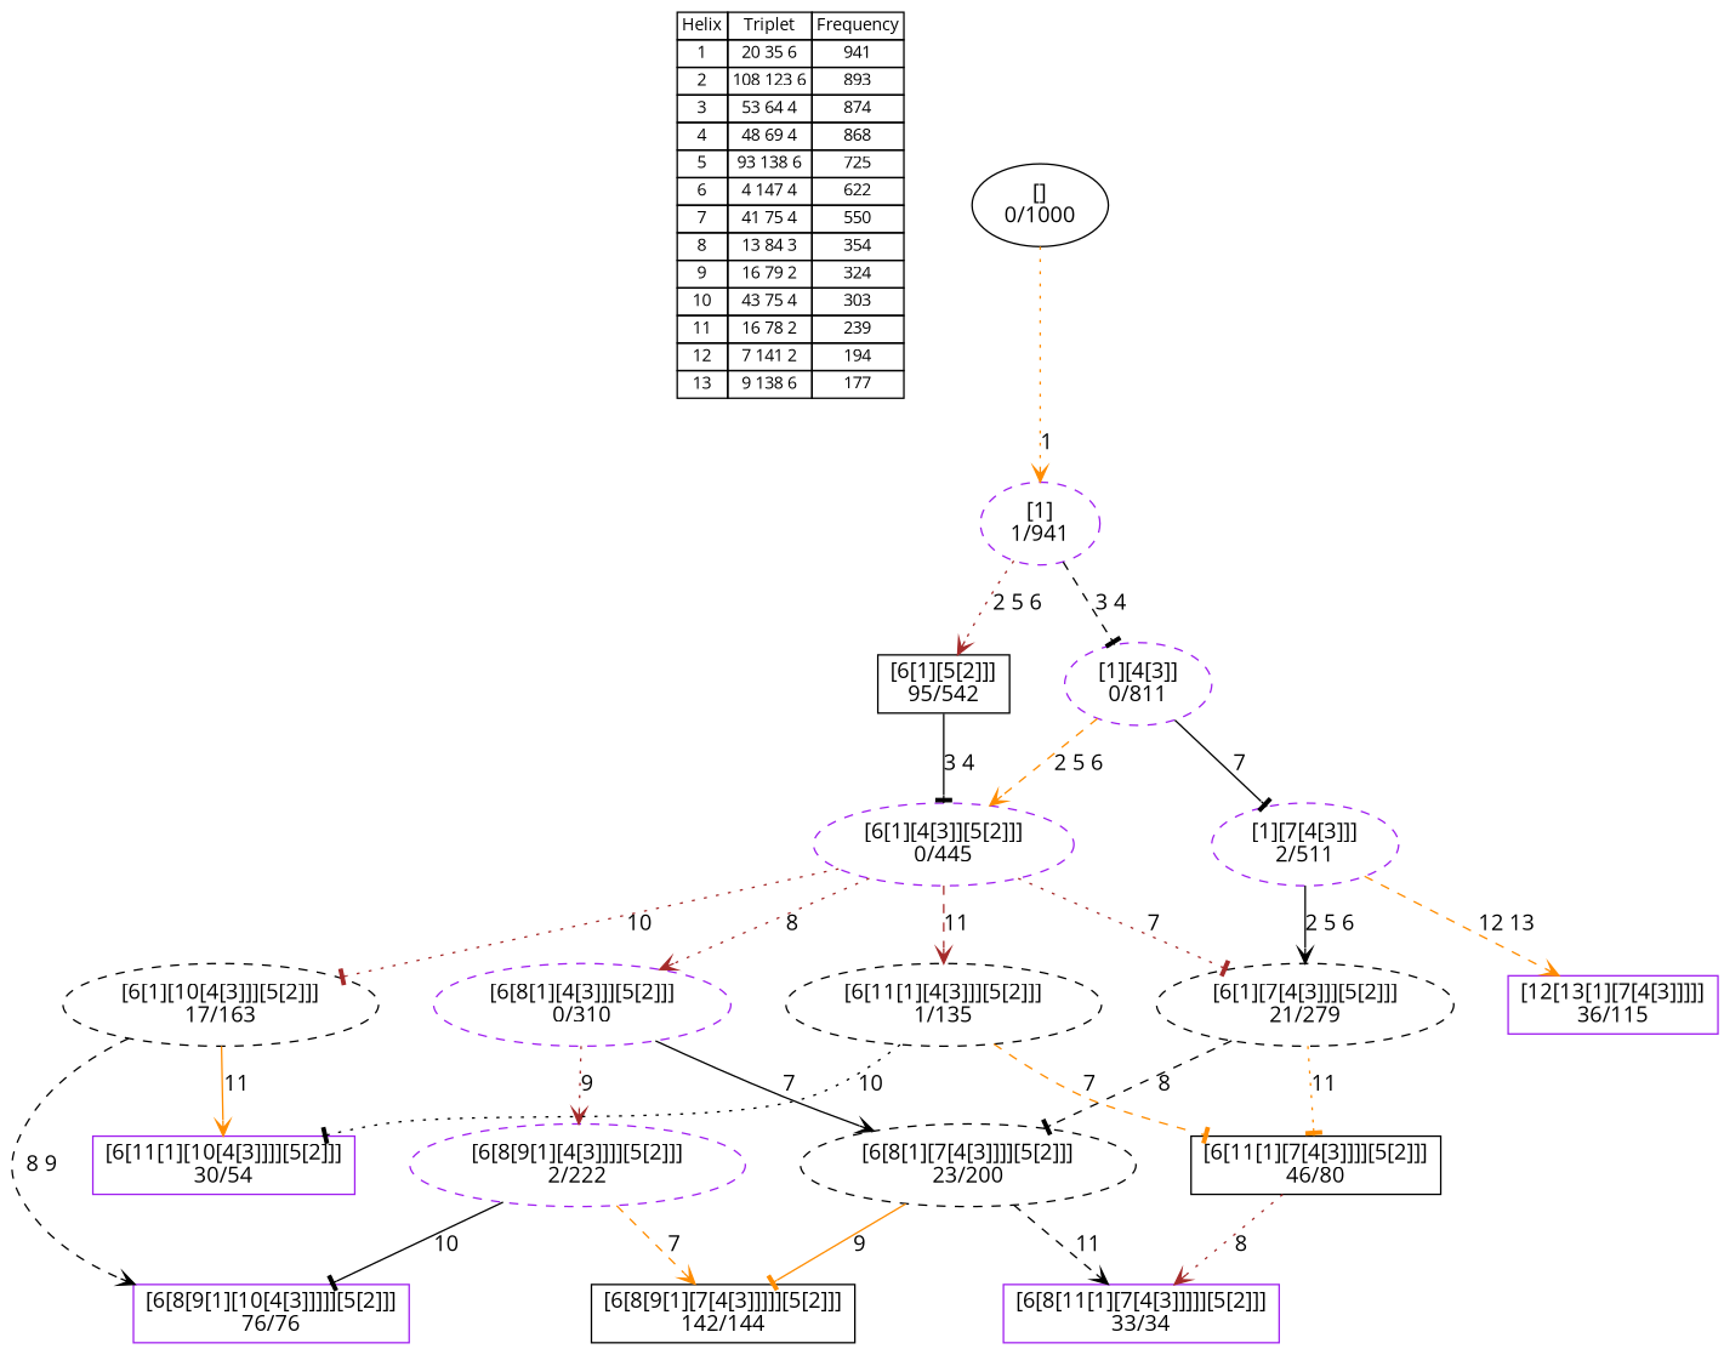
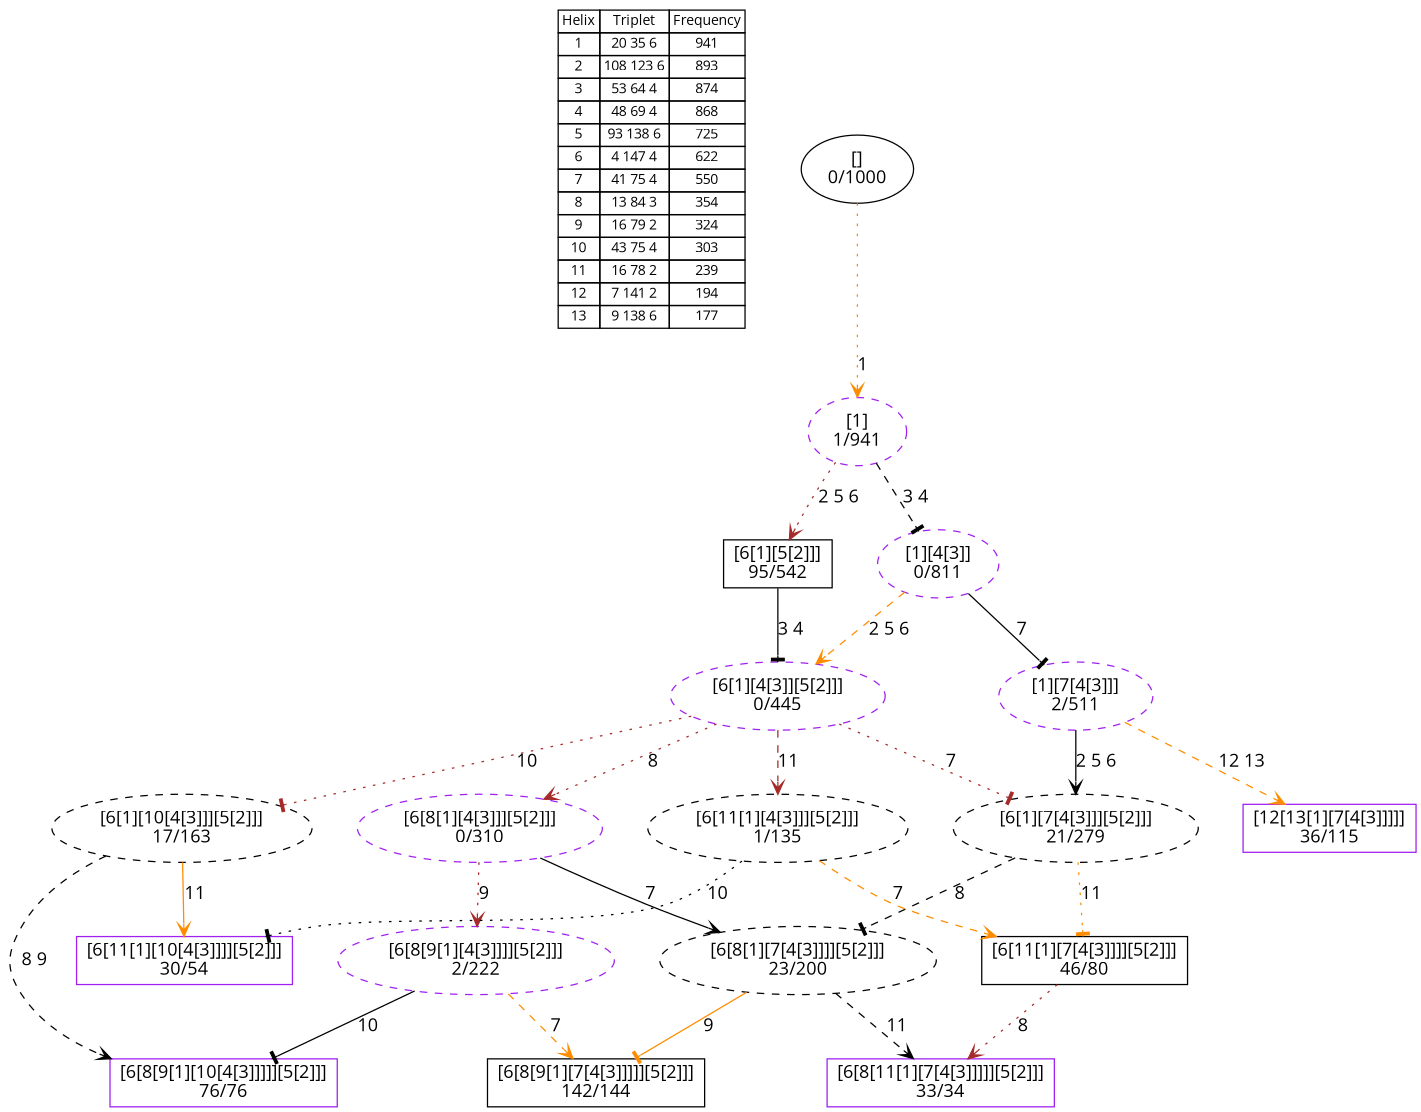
  digraph {
    fontname="Open Sans"
    nodesep=0.5
    node [fontname="Open Sans" color=purple style=dashed]
    edge [arrowhead=vee color=black fontname="Open Sans" style=dotted]
    n1 [fontsize=11 label=< <table border="0" cellborder="1" cellspacing="0"><tr><td>Helix</td><td>Triplet</td><td>Frequency</td></tr> <tr><td>1</td><td>20 35 6</td><td>941</td></tr> <tr><td>2</td><td>108 123 6</td><td>893</td></tr> <tr><td>3</td><td>53 64 4</td><td>874</td></tr> <tr><td>4</td><td>48 69 4</td><td>868</td></tr> <tr><td>5</td><td>93 138 6</td><td>725</td></tr> <tr><td>6</td><td>4 147 4</td><td>622</td></tr> <tr><td>7</td><td>41 75 4</td><td>550</td></tr> <tr><td>8</td><td>13 84 3</td><td>354</td></tr> <tr><td>9</td><td>16 79 2</td><td>324</td></tr> <tr><td>10</td><td>43 75 4</td><td>303</td></tr> <tr><td>11</td><td>16 78 2</td><td>239</td></tr> <tr><td>12</td><td>7 141 2</td><td>194</td></tr> <tr><td>13</td><td>9 138 6</td><td>177</td></tr> </table>> shape=plaintext color="" style=""]
    n2 [color=black label="[6[8[9[1][7[4[3]]]]][5[2]]]\n142/144" shape=box style=""]
    n3 [color=black label="[6[1][5[2]]]\n95/542" shape=box style=""]
    n4 [label="[6[1][4[3]][5[2]]]\n0/445"]
    n5 [color=black label="[6[1][7[4[3]]][5[2]]]\n21/279"]
    n6 [label="[6[8[1][4[3]]][5[2]]]\n0/310"]
    n7 [color=black label="[6[1][10[4[3]]][5[2]]]\n17/163"]
    n8 [color=black label="[6[11[1][4[3]]][5[2]]]\n1/135"]
    n9 [label="[6[8[9[1][10[4[3]]]]][5[2]]]\n76/76" shape=box style=""]
    n10 [color=black label="[6[11[1][7[4[3]]]][5[2]]]\n46/80" shape=box style=""]
    n11 [label="[6[8[11[1][7[4[3]]]]][5[2]]]\n33/34" shape=box style=""]
    n12 [label="[12[13[1][7[4[3]]]]]\n36/115" shape=box style=""]
    n13 [label="[6[11[1][10[4[3]]]][5[2]]]\n30/54" shape=box style=""]
    n14 [label="[6[8[9[1][4[3]]]][5[2]]]\n2/222"]
    n15 [color=black label="[6[8[1][7[4[3]]]][5[2]]]\n23/200"]
    n16 [label="[1][7[4[3]]]\n2/511"]
    n17 [label="[1]\n1/941"]
    n18 [label="[1][4[3]]\n0/811"]
    n19 [color=black label="[]\n0/1000" style=""]
    n3 -> n4 [arrowhead=tee label="3 4 " style=solid]
    n4 -> n5 [arrowhead=tee color=brown label="7 "]
    n4 -> n6 [color=brown label="8 "]
    n4 -> n7 [arrowhead=tee color=brown label="10 "]
    n4 -> n8 [color=brown label="11 " style=dashed]
    n5 -> n10 [arrowhead=tee color=darkorange label="11 "]
    n5 -> n15 [arrowhead=tee label="8 " style=dashed]
    n6 -> n14 [color=brown label="9 "]
    n6 -> n15 [label="7 " style=solid]
    n7 -> n9 [label="8 9 " style=dashed]
    n7 -> n13 [color=darkorange label="11 " style=solid]
-   n8 -> n10 [arrowhead=tee color=darkorange label="7 " style=dashed]
+   n8 -> n10 [color=darkorange label="7 " style=dashed]
    n8 -> n13 [arrowhead=tee label="10 "]
    n10 -> n11 [color=brown label="8 "]
    n14 -> n2 [color=darkorange label="7 " style=dashed]
    n14 -> n9 [arrowhead=tee label="10 " style=solid]
    n15 -> n2 [arrowhead=tee color=darkorange label="9 " style=solid]
    n15 -> n11 [label="11 " style=dashed]
    n16 -> n5 [label="2 5 6 " style=solid]
    n16 -> n12 [color=darkorange label="12 13 " style=dashed]
    n17 -> n3 [color=brown label="2 5 6 "]
    n17 -> n18 [arrowhead=tee label="3 4 " style=dashed]
    n18 -> n4 [color=darkorange label="2 5 6 " style=dashed]
    n18 -> n16 [arrowhead=tee label="7 " style=solid]
    n19 -> n17 [color=darkorange label="1 "]
  }
